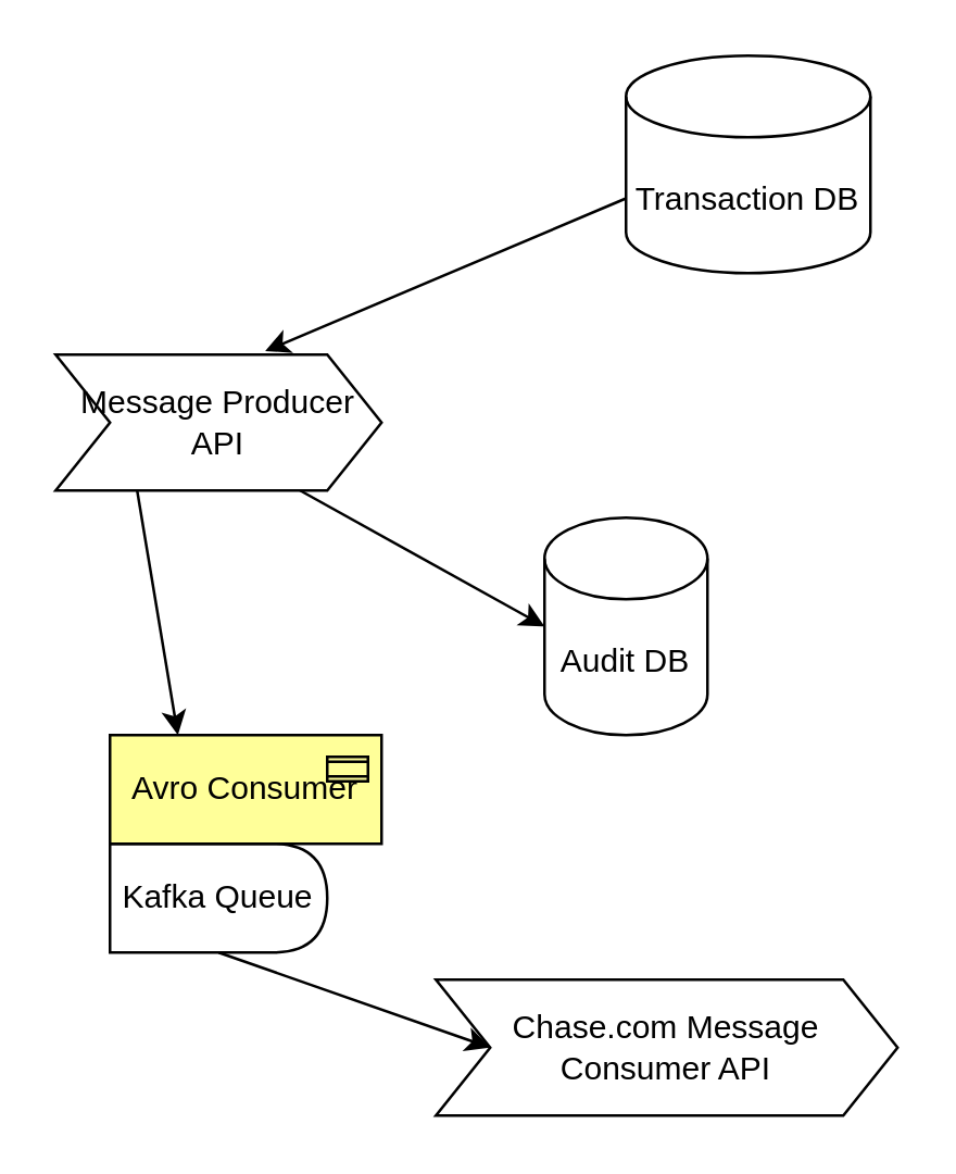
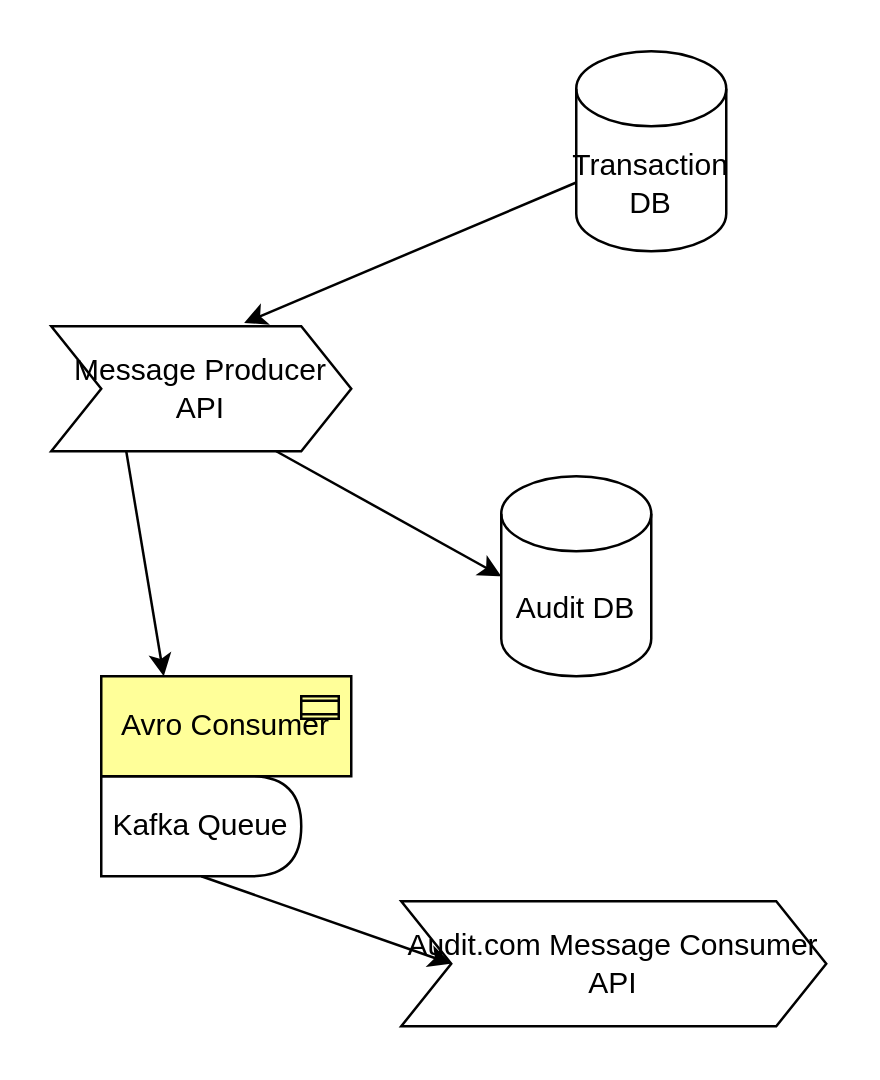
  <mxCell id="0" />
  <mxCell id="1" parent="0" />
- <mxCell id="2" value="Transaction DB" style="shape=cylinder3;whiteSpace=wrap;html=1;boundedLbl=1;backgroundOutline=1;size=15;" vertex="1" parent="1"><mxGeometry x="230" y="20" width="90" height="80" as="geometry" /></mxCell>
+ <mxCell id="2" value="Transaction DB" style="shape=cylinder3;whiteSpace=wrap;html=1;boundedLbl=1;backgroundOutline=1;size=15;" vertex="1" parent="1"><mxGeometry x="230" y="20" width="60" height="80" as="geometry" /></mxCell>
  <mxCell id="3" value="Audit DB" style="shape=cylinder3;whiteSpace=wrap;html=1;boundedLbl=1;backgroundOutline=1;size=15;" vertex="1" parent="1"><mxGeometry x="200" y="190" width="60" height="80" as="geometry" /></mxCell>
  <mxCell id="4" value="Message Producer API" style="shape=step;perimeter=stepPerimeter;whiteSpace=wrap;html=1;fixedSize=1;" vertex="1" parent="1"><mxGeometry x="20" y="130" width="120" height="50" as="geometry" /></mxCell>
  <mxCell id="5" style="edgeStyle=none;html=1;exitX=0;exitY=0;exitDx=0;exitDy=52.5;exitPerimeter=0;entryX=0.643;entryY=-0.026;entryDx=0;entryDy=0;entryPerimeter=0;" edge="1" parent="1" source="2" target="4"><mxGeometry relative="1" as="geometry" /></mxCell>
  <mxCell id="6" style="edgeStyle=none;html=1;exitX=0.75;exitY=1;exitDx=0;exitDy=0;entryX=0;entryY=0.5;entryDx=0;entryDy=0;entryPerimeter=0;" edge="1" parent="1" source="4" target="3"><mxGeometry relative="1" as="geometry" /></mxCell>
  <mxCell id="7" style="edgeStyle=none;html=1;exitX=0.5;exitY=1;exitDx=0;exitDy=0;entryX=0;entryY=0.5;entryDx=0;entryDy=0;" edge="1" parent="1" source="8" target="11"><mxGeometry relative="1" as="geometry" /></mxCell>
  <mxCell id="8" value="Kafka Queue" style="shape=delay;whiteSpace=wrap;html=1;" vertex="1" parent="1"><mxGeometry x="40" y="310" width="80" height="40" as="geometry" /></mxCell>
  <mxCell id="9" value="Avro Consumer" style="html=1;outlineConnect=0;whiteSpace=wrap;fillColor=#ffff99;shape=mxgraph.archimate3.application;appType=contract;archiType=square;" vertex="1" parent="1"><mxGeometry x="40" y="270" width="100" height="40" as="geometry" /></mxCell>
  <mxCell id="10" style="edgeStyle=none;html=1;exitX=0.25;exitY=1;exitDx=0;exitDy=0;entryX=0.25;entryY=0;entryDx=0;entryDy=0;entryPerimeter=0;" edge="1" parent="1" source="4" target="9"><mxGeometry relative="1" as="geometry" /></mxCell>
- <mxCell id="11" value="Chase.com Message Consumer API" style="shape=step;perimeter=stepPerimeter;whiteSpace=wrap;html=1;fixedSize=1;" vertex="1" parent="1"><mxGeometry x="160" y="360" width="170" height="50" as="geometry" /></mxCell>
+ <mxCell id="11" value="Audit.com Message Consumer API" style="shape=step;perimeter=stepPerimeter;whiteSpace=wrap;html=1;fixedSize=1;" vertex="1" parent="1"><mxGeometry x="160" y="360" width="170" height="50" as="geometry" /></mxCell>
